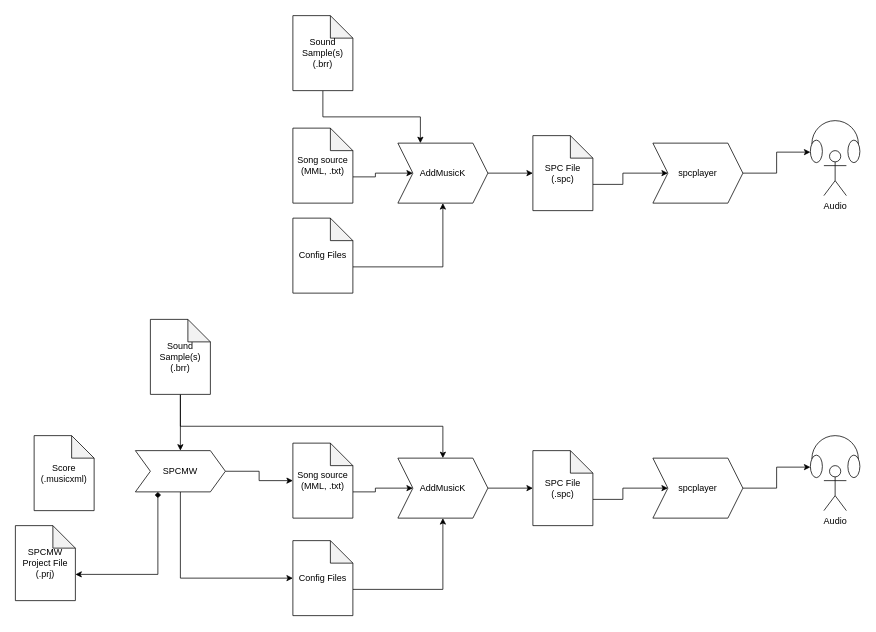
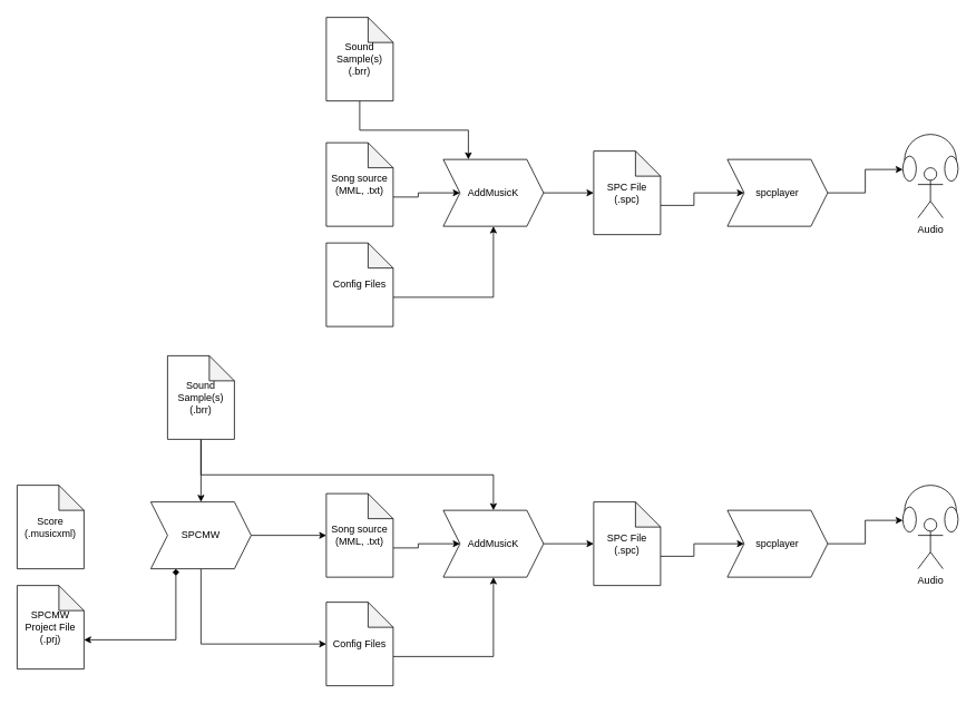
  <mxCell id="0" />
  <mxCell id="1" parent="0" />
  <mxCell id="2" style="edgeStyle=orthogonalEdgeStyle;rounded=0;orthogonalLoop=1;jettySize=auto;html=1;exitX=0;exitY=0;exitDx=80;exitDy=65;exitPerimeter=0;entryX=0;entryY=0.5;entryDx=0;entryDy=0;" edge="1" parent="1" source="3" target="7"><mxGeometry relative="1" as="geometry" /></mxCell>
  <mxCell id="3" value="Song source&lt;br&gt;(MML, .txt)" style="shape=note;whiteSpace=wrap;html=1;backgroundOutline=1;darkOpacity=0.05;" vertex="1" parent="1"><mxGeometry x="390" y="170" width="80" height="100" as="geometry" /></mxCell>
  <mxCell id="4" style="edgeStyle=orthogonalEdgeStyle;rounded=0;orthogonalLoop=1;jettySize=auto;html=1;exitX=0.5;exitY=1;exitDx=0;exitDy=0;exitPerimeter=0;entryX=0.25;entryY=0;entryDx=0;entryDy=0;" edge="1" parent="1" source="5" target="7"><mxGeometry relative="1" as="geometry" /></mxCell>
  <mxCell id="5" value="Sound Sample(s)&lt;br&gt;(.brr)" style="shape=note;whiteSpace=wrap;html=1;backgroundOutline=1;darkOpacity=0.05;" vertex="1" parent="1"><mxGeometry x="390" y="20" width="80" height="100" as="geometry" /></mxCell>
  <mxCell id="6" style="edgeStyle=orthogonalEdgeStyle;rounded=0;orthogonalLoop=1;jettySize=auto;html=1;exitX=1;exitY=0.5;exitDx=0;exitDy=0;" edge="1" parent="1" source="7" target="9"><mxGeometry relative="1" as="geometry" /></mxCell>
  <mxCell id="7" value="AddMusicK" style="shape=step;perimeter=stepPerimeter;whiteSpace=wrap;html=1;fixedSize=1;" vertex="1" parent="1"><mxGeometry x="530" y="190" width="120" height="80" as="geometry" /></mxCell>
  <mxCell id="8" style="edgeStyle=orthogonalEdgeStyle;rounded=0;orthogonalLoop=1;jettySize=auto;html=1;exitX=0;exitY=0;exitDx=80;exitDy=65;exitPerimeter=0;" edge="1" parent="1" source="9" target="11"><mxGeometry relative="1" as="geometry" /></mxCell>
  <mxCell id="9" value="SPC File&lt;br&gt;(.spc)" style="shape=note;whiteSpace=wrap;html=1;backgroundOutline=1;darkOpacity=0.05;" vertex="1" parent="1"><mxGeometry x="710" y="180" width="80" height="100" as="geometry" /></mxCell>
  <mxCell id="10" style="edgeStyle=orthogonalEdgeStyle;rounded=0;orthogonalLoop=1;jettySize=auto;html=1;exitX=1;exitY=0.5;exitDx=0;exitDy=0;entryX=0;entryY=0.75;entryDx=0;entryDy=0;entryPerimeter=0;" edge="1" parent="1" source="11" target="13"><mxGeometry relative="1" as="geometry" /></mxCell>
  <mxCell id="11" value="spcplayer" style="shape=step;perimeter=stepPerimeter;whiteSpace=wrap;html=1;fixedSize=1;" vertex="1" parent="1"><mxGeometry x="870" y="190" width="120" height="80" as="geometry" /></mxCell>
  <mxCell id="12" value="Audio" style="shape=umlActor;verticalLabelPosition=bottom;verticalAlign=top;html=1;outlineConnect=0;" vertex="1" parent="1"><mxGeometry x="1098" y="200" width="30" height="60" as="geometry" /></mxCell>
  <mxCell id="13" value="" style="verticalLabelPosition=bottom;shadow=0;dashed=0;align=center;html=1;verticalAlign=top;shape=mxgraph.electrical.radio.headphones;pointerEvents=1;" vertex="1" parent="1"><mxGeometry x="1080" y="160" width="66" height="56" as="geometry" /></mxCell>
  <mxCell id="14" style="edgeStyle=orthogonalEdgeStyle;rounded=0;orthogonalLoop=1;jettySize=auto;html=1;exitX=0;exitY=0;exitDx=80;exitDy=65;exitPerimeter=0;entryX=0;entryY=0.5;entryDx=0;entryDy=0;" edge="1" parent="1" source="15" target="20"><mxGeometry relative="1" as="geometry" /></mxCell>
  <mxCell id="15" value="Song source&lt;br&gt;(MML, .txt)" style="shape=note;whiteSpace=wrap;html=1;backgroundOutline=1;darkOpacity=0.05;" vertex="1" parent="1"><mxGeometry x="390" y="590" width="80" height="100" as="geometry" /></mxCell>
  <mxCell id="16" style="edgeStyle=orthogonalEdgeStyle;rounded=0;orthogonalLoop=1;jettySize=auto;html=1;exitX=0.5;exitY=1;exitDx=0;exitDy=0;exitPerimeter=0;entryX=0.5;entryY=0;entryDx=0;entryDy=0;" edge="1" parent="1" source="18" target="20"><mxGeometry relative="1" as="geometry" /></mxCell>
  <mxCell id="17" style="edgeStyle=orthogonalEdgeStyle;rounded=0;orthogonalLoop=1;jettySize=auto;html=1;exitX=0.5;exitY=1;exitDx=0;exitDy=0;exitPerimeter=0;" edge="1" parent="1" source="18" target="29"><mxGeometry relative="1" as="geometry" /></mxCell>
  <mxCell id="18" value="Sound Sample(s)&lt;br&gt;(.brr)" style="shape=note;whiteSpace=wrap;html=1;backgroundOutline=1;darkOpacity=0.05;" vertex="1" parent="1"><mxGeometry x="200" y="425" width="80" height="100" as="geometry" /></mxCell>
  <mxCell id="19" style="edgeStyle=orthogonalEdgeStyle;rounded=0;orthogonalLoop=1;jettySize=auto;html=1;exitX=1;exitY=0.5;exitDx=0;exitDy=0;" edge="1" parent="1" source="20" target="22"><mxGeometry relative="1" as="geometry" /></mxCell>
  <mxCell id="20" value="AddMusicK" style="shape=step;perimeter=stepPerimeter;whiteSpace=wrap;html=1;fixedSize=1;" vertex="1" parent="1"><mxGeometry x="530" y="610" width="120" height="80" as="geometry" /></mxCell>
  <mxCell id="21" style="edgeStyle=orthogonalEdgeStyle;rounded=0;orthogonalLoop=1;jettySize=auto;html=1;exitX=0;exitY=0;exitDx=80;exitDy=65;exitPerimeter=0;" edge="1" parent="1" source="22" target="24"><mxGeometry relative="1" as="geometry" /></mxCell>
  <mxCell id="22" value="SPC File&lt;br&gt;(.spc)" style="shape=note;whiteSpace=wrap;html=1;backgroundOutline=1;darkOpacity=0.05;" vertex="1" parent="1"><mxGeometry x="710" y="600" width="80" height="100" as="geometry" /></mxCell>
  <mxCell id="23" style="edgeStyle=orthogonalEdgeStyle;rounded=0;orthogonalLoop=1;jettySize=auto;html=1;exitX=1;exitY=0.5;exitDx=0;exitDy=0;entryX=0;entryY=0.75;entryDx=0;entryDy=0;entryPerimeter=0;" edge="1" parent="1" source="24" target="26"><mxGeometry relative="1" as="geometry" /></mxCell>
  <mxCell id="24" value="spcplayer" style="shape=step;perimeter=stepPerimeter;whiteSpace=wrap;html=1;fixedSize=1;" vertex="1" parent="1"><mxGeometry x="870" y="610" width="120" height="80" as="geometry" /></mxCell>
  <mxCell id="25" value="Audio" style="shape=umlActor;verticalLabelPosition=bottom;verticalAlign=top;html=1;outlineConnect=0;" vertex="1" parent="1"><mxGeometry x="1098" y="620" width="30" height="60" as="geometry" /></mxCell>
  <mxCell id="26" value="" style="verticalLabelPosition=bottom;shadow=0;dashed=0;align=center;html=1;verticalAlign=top;shape=mxgraph.electrical.radio.headphones;pointerEvents=1;" vertex="1" parent="1"><mxGeometry x="1080" y="580" width="66" height="56" as="geometry" /></mxCell>
  <mxCell id="27" style="edgeStyle=orthogonalEdgeStyle;rounded=0;orthogonalLoop=1;jettySize=auto;html=1;exitX=1;exitY=0.5;exitDx=0;exitDy=0;" edge="1" parent="1" source="29" target="15"><mxGeometry relative="1" as="geometry" /></mxCell>
  <mxCell id="28" style="edgeStyle=orthogonalEdgeStyle;rounded=0;orthogonalLoop=1;jettySize=auto;html=1;exitX=0.5;exitY=1;exitDx=0;exitDy=0;entryX=0;entryY=0.5;entryDx=0;entryDy=0;entryPerimeter=0;" edge="1" parent="1" source="29" target="33"><mxGeometry relative="1" as="geometry" /></mxCell>
- <mxCell id="29" value="SPCMW" style="shape=step;perimeter=stepPerimeter;whiteSpace=wrap;html=1;fixedSize=1;" vertex="1" parent="1"><mxGeometry x="180" y="600" width="120" height="55" as="geometry" /></mxCell>
+ <mxCell id="29" value="SPCMW" style="shape=step;perimeter=stepPerimeter;whiteSpace=wrap;html=1;fixedSize=1;" vertex="1" parent="1"><mxGeometry x="180" y="600" width="120" height="80" as="geometry" /></mxCell>
  <mxCell id="30" style="edgeStyle=orthogonalEdgeStyle;rounded=0;orthogonalLoop=1;jettySize=auto;html=1;exitX=0;exitY=0;exitDx=80;exitDy=65;exitPerimeter=0;" edge="1" parent="1" source="31" target="7"><mxGeometry relative="1" as="geometry" /></mxCell>
  <mxCell id="31" value="Config Files" style="shape=note;whiteSpace=wrap;html=1;backgroundOutline=1;darkOpacity=0.05;" vertex="1" parent="1"><mxGeometry x="390" y="290" width="80" height="100" as="geometry" /></mxCell>
  <mxCell id="32" style="edgeStyle=orthogonalEdgeStyle;rounded=0;orthogonalLoop=1;jettySize=auto;html=1;exitX=0;exitY=0;exitDx=80;exitDy=65;exitPerimeter=0;entryX=0.5;entryY=1;entryDx=0;entryDy=0;" edge="1" parent="1" source="33" target="20"><mxGeometry relative="1" as="geometry" /></mxCell>
  <mxCell id="33" value="Config Files" style="shape=note;whiteSpace=wrap;html=1;backgroundOutline=1;darkOpacity=0.05;" vertex="1" parent="1"><mxGeometry x="390" y="720" width="80" height="100" as="geometry" /></mxCell>
- <mxCell id="34" value="Score (.musicxml)" style="shape=note;whiteSpace=wrap;html=1;backgroundOutline=1;darkOpacity=0.05;" vertex="1" parent="1"><mxGeometry x="45" y="580" width="80" height="100" as="geometry" /></mxCell>
+ <mxCell id="34" value="Score (.musicxml)" style="shape=note;whiteSpace=wrap;html=1;backgroundOutline=1;darkOpacity=0.05;" vertex="1" parent="1"><mxGeometry x="20" y="580" width="80" height="100" as="geometry" /></mxCell>
  <mxCell id="35" style="edgeStyle=orthogonalEdgeStyle;rounded=0;orthogonalLoop=1;jettySize=auto;html=1;exitX=0;exitY=0;exitDx=80;exitDy=65;exitPerimeter=0;entryX=0.25;entryY=1;entryDx=0;entryDy=0;startArrow=classic;startFill=1;endArrow=diamond;" edge="1" parent="1" source="36" target="29"><mxGeometry relative="1" as="geometry" /></mxCell>
  <mxCell id="36" value="SPCMW Project File&lt;br&gt;(.prj)" style="shape=note;whiteSpace=wrap;html=1;backgroundOutline=1;darkOpacity=0.05;" vertex="1" parent="1"><mxGeometry x="20" y="700" width="80" height="100" as="geometry" /></mxCell>
